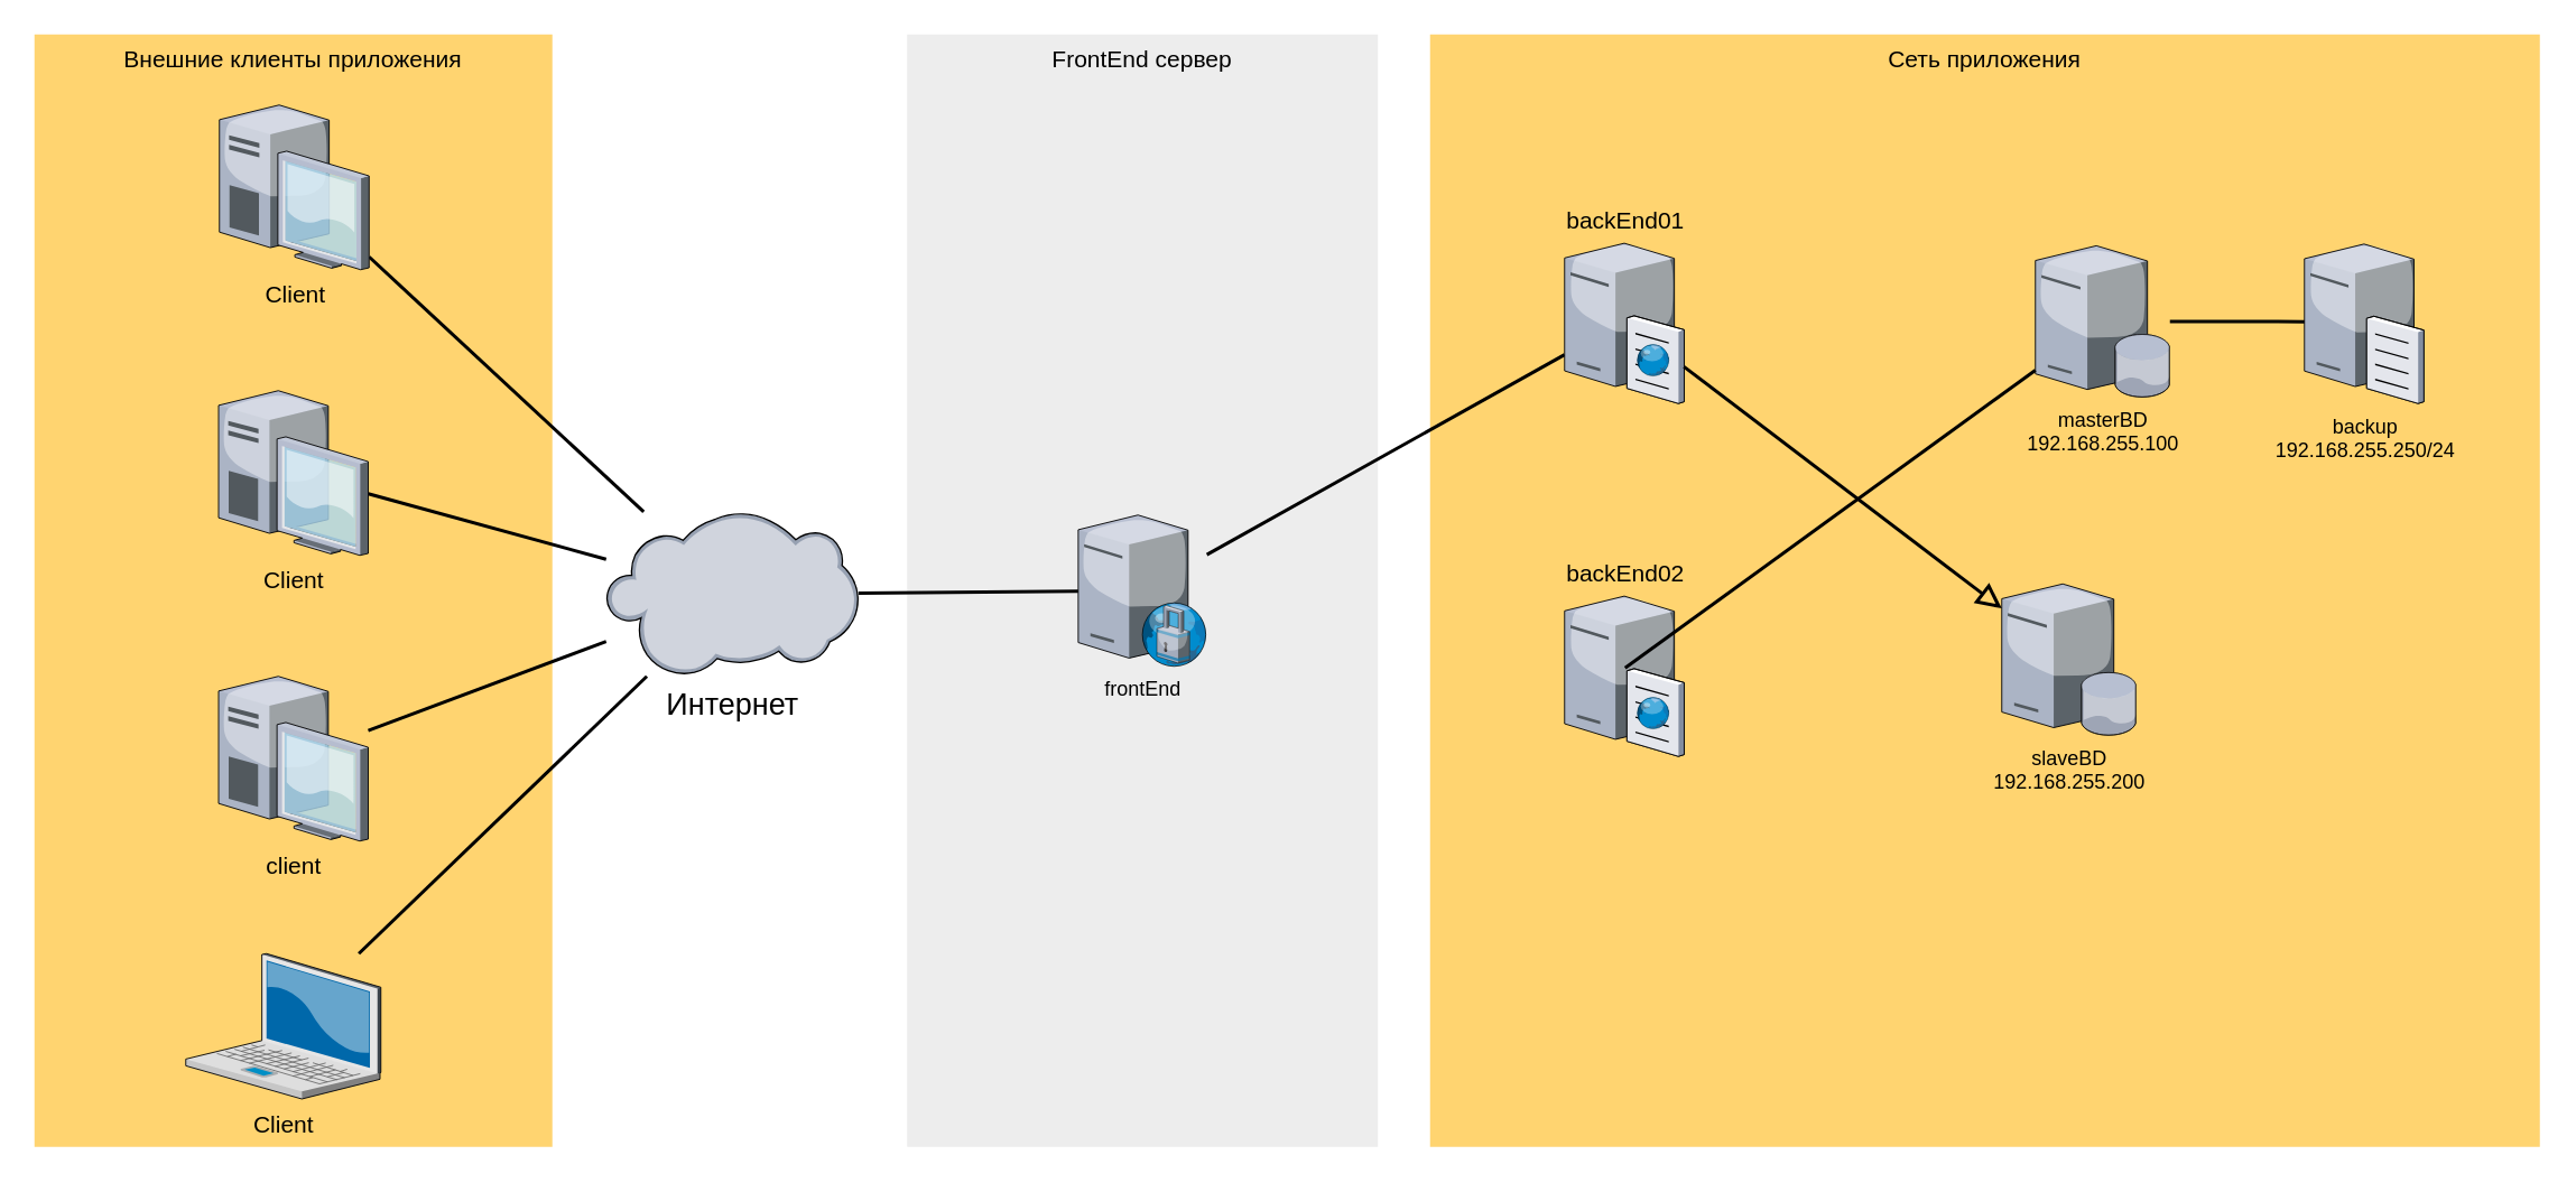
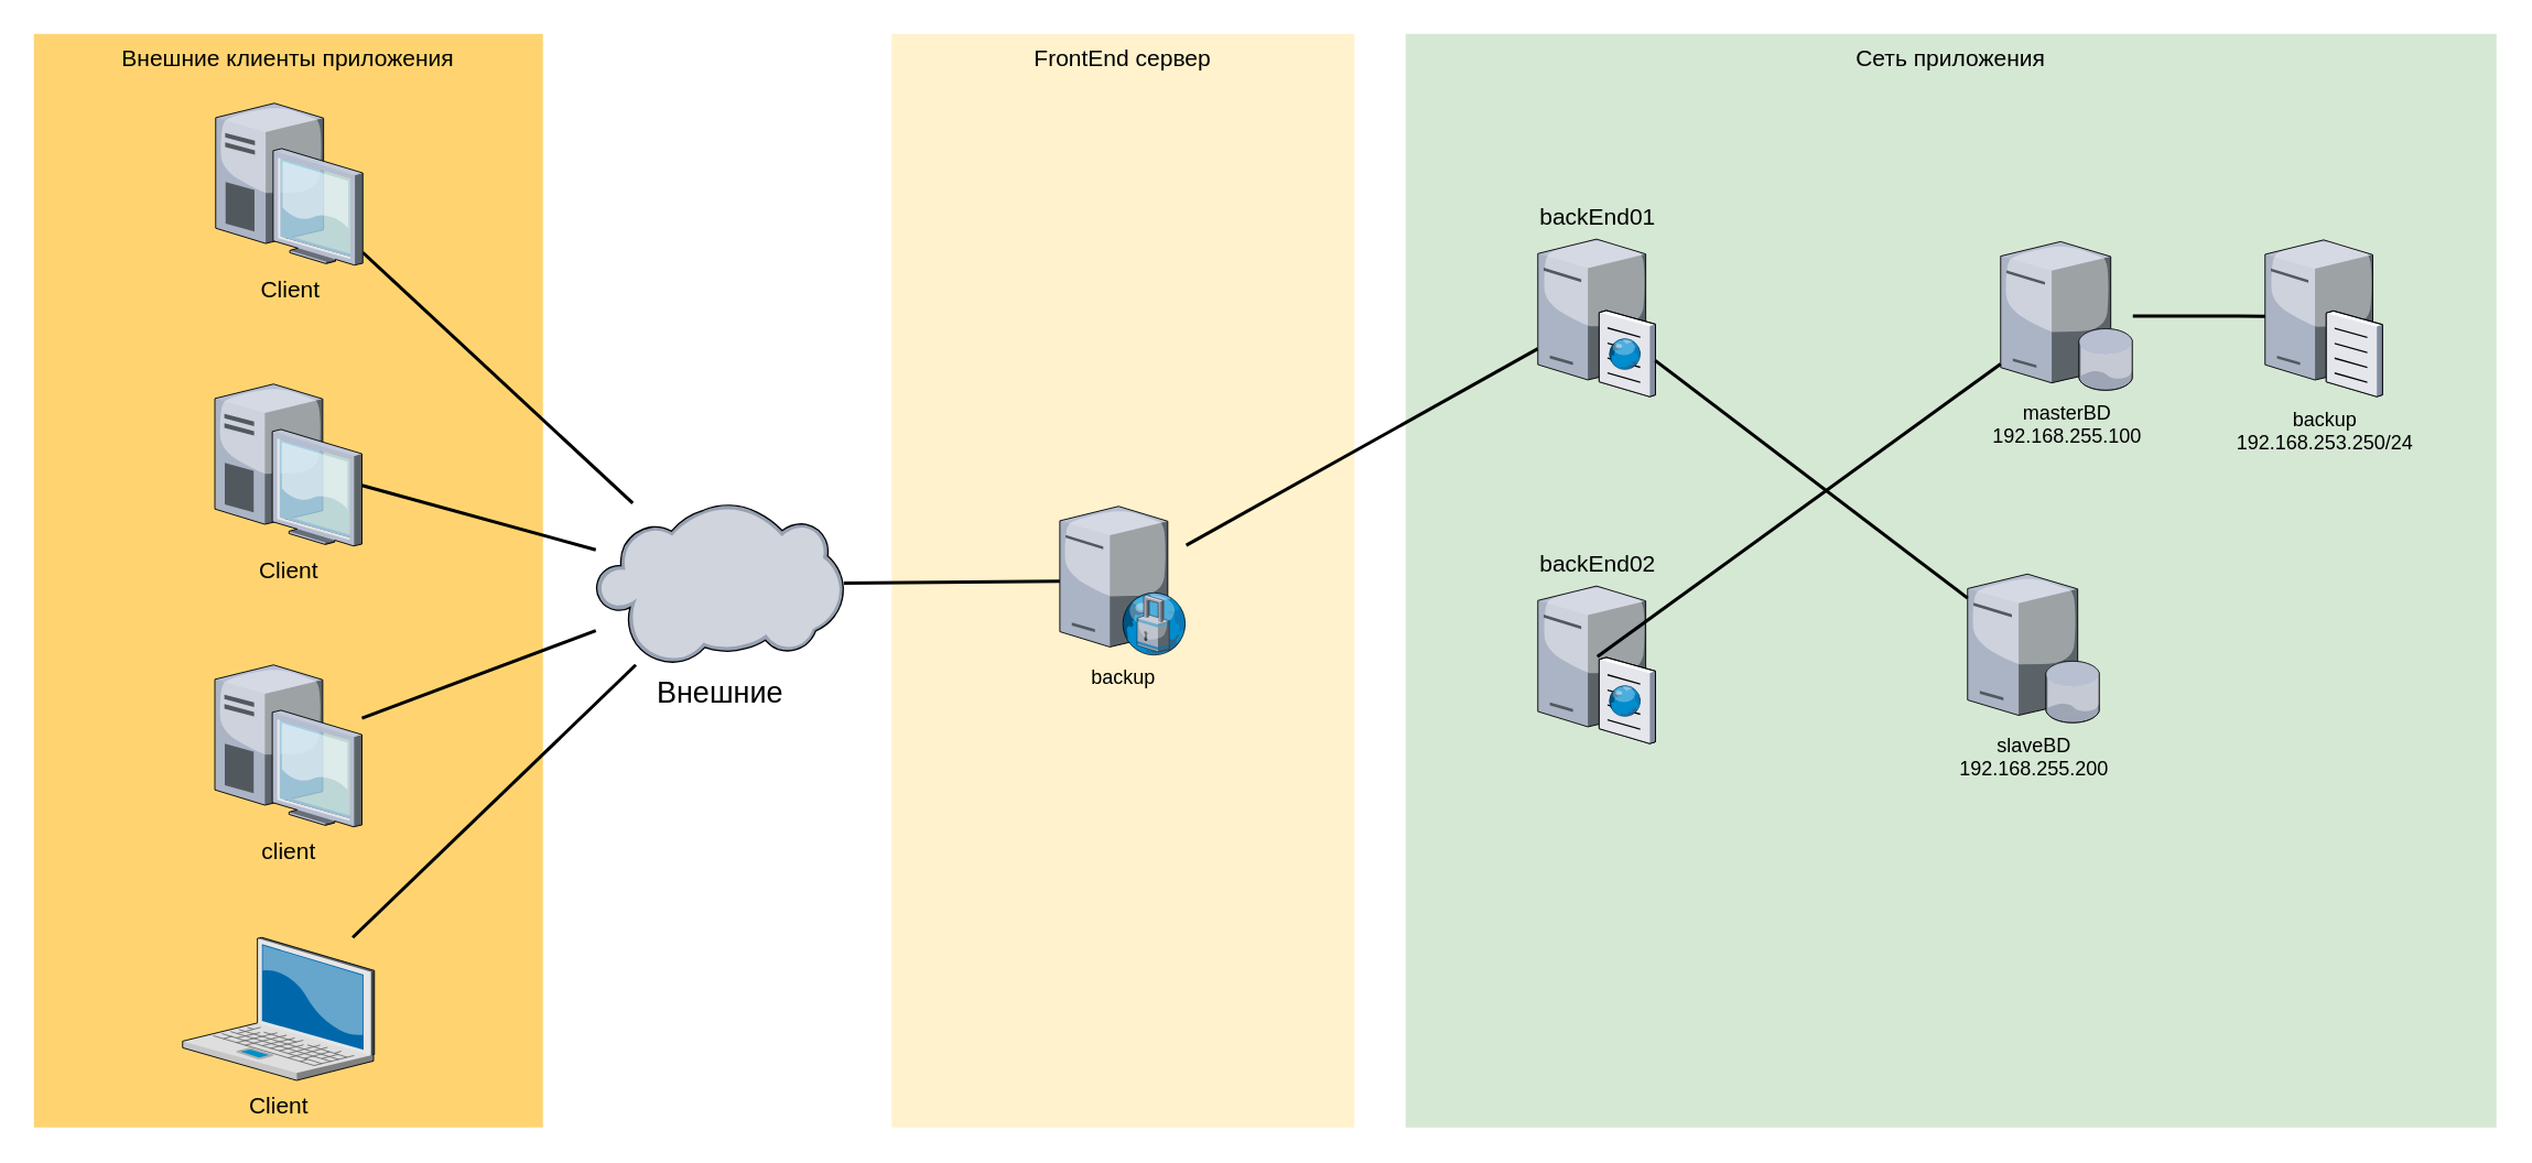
  <mxCell id="0" style=";html=1;" />
  <mxCell id="1" style=";html=1;" parent="0" />
- <mxCell id="2" value="Сеть приложения" style="whiteSpace=wrap;html=1;fillColor=#ffd470;fontSize=14;strokeColor=none;verticalAlign=top;" parent="1" vertex="1"><mxGeometry x="850" y="20" width="660" height="662" as="geometry" /></mxCell>
- <mxCell id="3" value="FrontEnd сервер" style="whiteSpace=wrap;html=1;fillColor=#EDEDED;fontSize=14;strokeColor=none;verticalAlign=top;" parent="1" vertex="1"><mxGeometry x="539" y="20" width="280" height="662" as="geometry" /></mxCell>
+ <mxCell id="2" value="Сеть приложения" style="whiteSpace=wrap;html=1;fillColor=#d5e8d4;fontSize=14;strokeColor=none;verticalAlign=top;" parent="1" vertex="1"><mxGeometry x="850" y="20" width="660" height="662" as="geometry" /></mxCell>
+ <mxCell id="3" value="FrontEnd сервер" style="whiteSpace=wrap;html=1;fillColor=#fff2cc;fontSize=14;strokeColor=none;verticalAlign=top;" parent="1" vertex="1"><mxGeometry x="539" y="20" width="280" height="662" as="geometry" /></mxCell>
  <mxCell id="4" value="Внешние клиенты приложения" style="whiteSpace=wrap;html=1;fillColor=#FFD470;gradientColor=none;fontSize=14;strokeColor=none;verticalAlign=top;" parent="1" vertex="1"><mxGeometry x="20" y="20" width="308" height="662" as="geometry" /></mxCell>
  <mxCell id="5" style="edgeStyle=none;rounded=0;html=1;startSize=10;endSize=10;jettySize=auto;orthogonalLoop=1;fontSize=14;endArrow=none;endFill=0;strokeWidth=2;" parent="1" source="6" target="14" edge="1"><mxGeometry relative="1" as="geometry"><mxPoint x="577" y="615.32" as="targetPoint" /></mxGeometry></mxCell>
  <mxCell id="6" value="Client" style="verticalLabelPosition=bottom;aspect=fixed;html=1;verticalAlign=top;strokeColor=none;shape=mxgraph.citrix.laptop_2;fillColor=#66B2FF;gradientColor=#0066CC;fontSize=14;" parent="1" vertex="1"><mxGeometry x="110" y="567" width="116" height="86.5" as="geometry" /></mxCell>
  <mxCell id="7" style="edgeStyle=none;rounded=0;html=1;startSize=10;endSize=10;jettySize=auto;orthogonalLoop=1;fontSize=14;endArrow=none;endFill=0;strokeWidth=2;" parent="1" source="8" target="14" edge="1"><mxGeometry relative="1" as="geometry"><mxPoint x="577" y="451.147" as="targetPoint" /></mxGeometry></mxCell>
  <mxCell id="8" value="client" style="verticalLabelPosition=bottom;aspect=fixed;html=1;verticalAlign=top;strokeColor=none;shape=mxgraph.citrix.desktop;fillColor=#66B2FF;gradientColor=#0066CC;fontSize=14;" parent="1" vertex="1"><mxGeometry x="129.5" y="402" width="89" height="98" as="geometry" /></mxCell>
  <mxCell id="9" style="edgeStyle=none;rounded=0;html=1;startSize=10;endSize=10;jettySize=auto;orthogonalLoop=1;fontSize=14;endArrow=none;endFill=0;strokeWidth=2;" parent="1" source="10" target="14" edge="1"><mxGeometry relative="1" as="geometry"><mxPoint x="577" y="287.147" as="targetPoint" /></mxGeometry></mxCell>
  <mxCell id="10" value="Client" style="verticalLabelPosition=bottom;aspect=fixed;html=1;verticalAlign=top;strokeColor=none;shape=mxgraph.citrix.desktop;fillColor=#66B2FF;gradientColor=#0066CC;fontSize=14;" parent="1" vertex="1"><mxGeometry x="129.5" y="232" width="89" height="98" as="geometry" /></mxCell>
  <mxCell id="11" style="edgeStyle=none;rounded=0;html=1;startSize=10;endSize=10;jettySize=auto;orthogonalLoop=1;fontSize=14;endArrow=none;endFill=0;strokeWidth=2;" parent="1" source="12" target="14" edge="1"><mxGeometry relative="1" as="geometry"><mxPoint x="577" y="123.137" as="targetPoint" /></mxGeometry></mxCell>
  <mxCell id="12" value="Client" style="verticalLabelPosition=bottom;aspect=fixed;html=1;verticalAlign=top;strokeColor=none;shape=mxgraph.citrix.desktop;fillColor=#66B2FF;gradientColor=#0066CC;fontSize=14;" parent="1" vertex="1"><mxGeometry x="130" y="62" width="89" height="98" as="geometry" /></mxCell>
  <mxCell id="13" style="edgeStyle=none;rounded=0;html=1;startSize=10;endSize=10;jettySize=auto;orthogonalLoop=1;fontSize=14;endArrow=none;endFill=0;strokeWidth=2;" parent="1" source="19" target="16" edge="1"><mxGeometry relative="1" as="geometry"><mxPoint x="1043" y="191.528" as="sourcePoint" /><mxPoint x="941.754" y="545.5" as="targetPoint" /></mxGeometry></mxCell>
- <mxCell id="14" value="&lt;font style=&quot;font-size: 18px;&quot;&gt;Интернет&lt;/font&gt;" style="verticalLabelPosition=bottom;sketch=0;aspect=fixed;html=1;verticalAlign=top;strokeColor=none;align=center;outlineConnect=0;shape=mxgraph.citrix.cloud;" vertex="1" parent="1"><mxGeometry x="360" y="304.11" width="150" height="97.89" as="geometry" /></mxCell>
+ <mxCell id="14" value="&lt;font style=&quot;font-size: 18px;&quot;&gt;Внешние&lt;/font&gt;" style="verticalLabelPosition=bottom;sketch=0;aspect=fixed;html=1;verticalAlign=top;strokeColor=none;align=center;outlineConnect=0;shape=mxgraph.citrix.cloud;" vertex="1" parent="1"><mxGeometry x="360" y="304.11" width="150" height="97.89" as="geometry" /></mxCell>
  <mxCell id="15" style="edgeStyle=none;rounded=0;html=1;startSize=10;endSize=10;jettySize=auto;orthogonalLoop=1;fontSize=14;endArrow=none;endFill=0;strokeWidth=2;" edge="1" parent="1" source="14" target="19"><mxGeometry relative="1" as="geometry"><mxPoint x="492.5" y="441.998" as="sourcePoint" /><mxPoint x="643.5" y="618.61" as="targetPoint" /></mxGeometry></mxCell>
  <mxCell id="16" value="backEnd01" style="verticalLabelPosition=top;aspect=fixed;html=1;verticalAlign=bottom;strokeColor=none;shape=mxgraph.citrix.cache_server;fillColor=#66B2FF;gradientColor=#0066CC;fontSize=14;labelPosition=center;align=center;" vertex="1" parent="1"><mxGeometry x="930" y="142" width="71" height="97.5" as="geometry" /></mxCell>
  <mxCell id="17" value="masterBD&lt;div&gt;192.168.255.100&lt;/div&gt;" style="verticalLabelPosition=bottom;sketch=0;aspect=fixed;html=1;verticalAlign=top;strokeColor=none;align=center;outlineConnect=0;shape=mxgraph.citrix.database_server;" vertex="1" parent="1"><mxGeometry x="1210" y="145.75" width="80" height="90" as="geometry" /></mxCell>
  <mxCell id="18" value="slaveBD&lt;div&gt;192.168.255.200&lt;/div&gt;" style="verticalLabelPosition=bottom;sketch=0;aspect=fixed;html=1;verticalAlign=top;strokeColor=none;align=center;outlineConnect=0;shape=mxgraph.citrix.database_server;" vertex="1" parent="1"><mxGeometry x="1190" y="347" width="80" height="90" as="geometry" /></mxCell>
- <mxCell id="19" value="frontEnd" style="verticalLabelPosition=bottom;sketch=0;aspect=fixed;html=1;verticalAlign=top;strokeColor=none;align=center;outlineConnect=0;shape=mxgraph.citrix.proxy_server;" vertex="1" parent="1"><mxGeometry x="640.75" y="306" width="76.5" height="90" as="geometry" /></mxCell>
+ <mxCell id="19" value="backup" style="verticalLabelPosition=bottom;sketch=0;aspect=fixed;html=1;verticalAlign=top;strokeColor=none;align=center;outlineConnect=0;shape=mxgraph.citrix.proxy_server;" vertex="1" parent="1"><mxGeometry x="640.75" y="306" width="76.5" height="90" as="geometry" /></mxCell>
  <mxCell id="20" value="backEnd02" style="verticalLabelPosition=top;aspect=fixed;html=1;verticalAlign=bottom;strokeColor=none;shape=mxgraph.citrix.cache_server;fillColor=#66B2FF;gradientColor=#0066CC;fontSize=14;labelPosition=center;align=center;" vertex="1" parent="1"><mxGeometry x="930" y="352" width="71" height="97.5" as="geometry" /></mxCell>
- <mxCell id="21" style="edgeStyle=none;rounded=0;html=1;startSize=10;endSize=10;jettySize=auto;orthogonalLoop=1;fontSize=14;endArrow=block;endFill=0;strokeWidth=2;" edge="1" parent="1" source="16" target="18"><mxGeometry relative="1" as="geometry"><mxPoint x="727" y="340" as="sourcePoint" /><mxPoint x="940" y="221" as="targetPoint" /></mxGeometry></mxCell>
+ <mxCell id="21" style="edgeStyle=none;rounded=0;html=1;startSize=10;endSize=10;jettySize=auto;orthogonalLoop=1;fontSize=14;endArrow=none;endFill=0;strokeWidth=2;" edge="1" parent="1" source="16" target="18"><mxGeometry relative="1" as="geometry"><mxPoint x="727" y="340" as="sourcePoint" /><mxPoint x="940" y="221" as="targetPoint" /></mxGeometry></mxCell>
  <mxCell id="22" style="edgeStyle=none;rounded=0;html=1;startSize=10;endSize=10;jettySize=auto;orthogonalLoop=1;fontSize=14;endArrow=none;endFill=0;strokeWidth=2;entryX=0.507;entryY=0.462;entryDx=0;entryDy=0;entryPerimeter=0;" edge="1" parent="1" source="17" target="20"><mxGeometry relative="1" as="geometry"><mxPoint x="1011" y="226" as="sourcePoint" /><mxPoint x="1220" y="378" as="targetPoint" /></mxGeometry></mxCell>
- <mxCell id="23" value="backup&lt;div&gt;192.168.255.250/24&lt;/div&gt;" style="verticalLabelPosition=bottom;sketch=0;aspect=fixed;html=1;verticalAlign=top;strokeColor=none;align=center;outlineConnect=0;shape=mxgraph.citrix.file_server;" vertex="1" parent="1"><mxGeometry x="1370" y="142.5" width="71" height="97" as="geometry" /></mxCell>
+ <mxCell id="23" value="backup&lt;div&gt;192.168.253.250/24&lt;/div&gt;" style="verticalLabelPosition=bottom;sketch=0;aspect=fixed;html=1;verticalAlign=top;strokeColor=none;align=center;outlineConnect=0;shape=mxgraph.citrix.file_server;" vertex="1" parent="1"><mxGeometry x="1370" y="142.5" width="71" height="97" as="geometry" /></mxCell>
  <mxCell id="24" style="edgeStyle=none;rounded=0;html=1;startSize=10;endSize=10;jettySize=auto;orthogonalLoop=1;fontSize=14;endArrow=none;endFill=0;strokeWidth=2;" edge="1" parent="1" source="17" target="23"><mxGeometry relative="1" as="geometry"><mxPoint x="1220" y="230" as="sourcePoint" /><mxPoint x="976" y="407" as="targetPoint" /></mxGeometry></mxCell>
